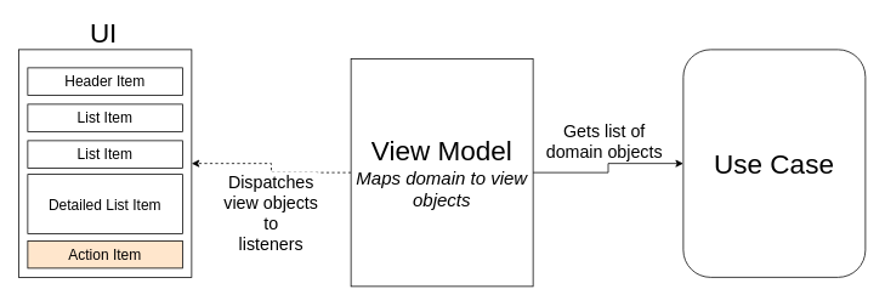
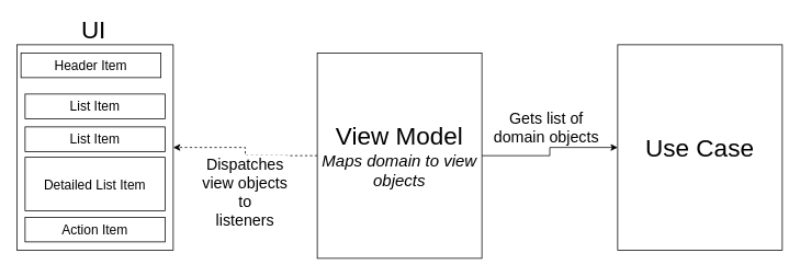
  <mxCell id="0" />
  <mxCell id="1" parent="0" />
  <mxCell id="2" style="edgeStyle=orthogonalEdgeStyle;rounded=0;orthogonalLoop=1;jettySize=auto;html=1;entryX=0;entryY=0.5;entryDx=0;entryDy=0;" parent="1" source="6" target="13" edge="1"><mxGeometry relative="1" as="geometry" /></mxCell>
  <mxCell id="3" value="&lt;font style=&quot;font-size: 19px;&quot;&gt;Gets list of&lt;br style=&quot;font-size: 19px;&quot;&gt;domain objects&lt;/font&gt;" style="text;html=1;align=center;verticalAlign=middle;resizable=0;points=[];labelBackgroundColor=#ffffff;fontSize=19;" parent="2" vertex="1" connectable="0"><mxGeometry x="0.278" y="1" relative="1" as="geometry"><mxPoint x="-25" y="-24" as="offset" /></mxGeometry></mxCell>
  <mxCell id="4" style="edgeStyle=orthogonalEdgeStyle;rounded=0;orthogonalLoop=1;jettySize=auto;html=1;entryX=1;entryY=0.5;entryDx=0;entryDy=0;fontSize=19;dashed=1;" parent="1" source="6" target="7" edge="1"><mxGeometry relative="1" as="geometry" /></mxCell>
  <mxCell id="5" value="Dispatches&lt;br&gt;view objects&lt;br&gt;to&lt;br&gt;listeners" style="text;html=1;align=center;verticalAlign=middle;resizable=0;points=[];labelBackgroundColor=#ffffff;fontSize=19;" parent="4" vertex="1" connectable="0"><mxGeometry x="-0.312" relative="1" as="geometry"><mxPoint x="-25" y="44.5" as="offset" /></mxGeometry></mxCell>
  <mxCell id="6" value="&lt;font&gt;&lt;font style=&quot;font-size: 30px&quot;&gt;View Model&lt;/font&gt;&lt;br&gt;&lt;span style=&quot;font-size: 20px&quot;&gt;&lt;i&gt;Maps domain to view objects&lt;/i&gt;&lt;/span&gt;&lt;br&gt;&lt;/font&gt;" style="rounded=0;whiteSpace=wrap;html=1;" parent="1" vertex="1"><mxGeometry x="385" y="64" width="200" height="250" as="geometry" /></mxCell>
  <mxCell id="7" value="" style="rounded=0;whiteSpace=wrap;html=1;align=center;" parent="1" vertex="1"><mxGeometry x="20" y="54" width="190" height="250" as="geometry" /></mxCell>
- <mxCell id="8" value="&lt;font style=&quot;font-size: 16px&quot;&gt;Header Item&lt;/font&gt;" style="rounded=0;whiteSpace=wrap;html=1;" parent="1" vertex="1"><mxGeometry x="30" y="74" width="170" height="30" as="geometry" /></mxCell>
+ <mxCell id="8" value="&lt;font style=&quot;font-size: 16px&quot;&gt;Header Item&lt;/font&gt;" style="rounded=0;whiteSpace=wrap;html=1;" parent="1" vertex="1"><mxGeometry x="25" y="64" width="170" height="30" as="geometry" /></mxCell>
  <mxCell id="9" value="&lt;font style=&quot;font-size: 16px&quot;&gt;List Item&lt;/font&gt;" style="rounded=0;whiteSpace=wrap;html=1;" parent="1" vertex="1"><mxGeometry x="30" y="114" width="170" height="30" as="geometry" /></mxCell>
  <mxCell id="10" value="&lt;font style=&quot;font-size: 16px&quot;&gt;List Item&lt;/font&gt;" style="rounded=0;whiteSpace=wrap;html=1;" parent="1" vertex="1"><mxGeometry x="30" y="154" width="170" height="30" as="geometry" /></mxCell>
  <mxCell id="11" value="&lt;font style=&quot;font-size: 16px&quot;&gt;Detailed List Item&lt;/font&gt;" style="rounded=0;whiteSpace=wrap;html=1;" parent="1" vertex="1"><mxGeometry x="30" y="191" width="170" height="65" as="geometry" /></mxCell>
- <mxCell id="12" value="&lt;font style=&quot;font-size: 16px&quot;&gt;Action Item&lt;/font&gt;" style="rounded=0;whiteSpace=wrap;html=1;fillColor=#ffe6cc;" parent="1" vertex="1"><mxGeometry x="30" y="264" width="170" height="30" as="geometry" /></mxCell>
- <mxCell id="13" value="&lt;font style=&quot;font-size: 30px&quot;&gt;Use Case&lt;/font&gt;" style="whiteSpace=wrap;html=1;rounded=1;" parent="1" vertex="1"><mxGeometry x="750" y="54" width="200" height="250" as="geometry" /></mxCell>
+ <mxCell id="12" value="&lt;font style=&quot;font-size: 16px&quot;&gt;Action Item&lt;/font&gt;" style="rounded=0;whiteSpace=wrap;html=1;" parent="1" vertex="1"><mxGeometry x="30" y="264" width="170" height="30" as="geometry" /></mxCell>
+ <mxCell id="13" value="&lt;font style=&quot;font-size: 30px&quot;&gt;Use Case&lt;/font&gt;" style="rounded=0;whiteSpace=wrap;html=1;" parent="1" vertex="1"><mxGeometry x="750" y="54" width="200" height="250" as="geometry" /></mxCell>
  <mxCell id="14" value="&lt;font style=&quot;font-size: 30px&quot;&gt;UI&lt;/font&gt;" style="text;html=1;align=center;verticalAlign=middle;resizable=0;points=[];autosize=1;" parent="1" vertex="1"><mxGeometry x="88" y="20" width="50" height="30" as="geometry" /></mxCell>
